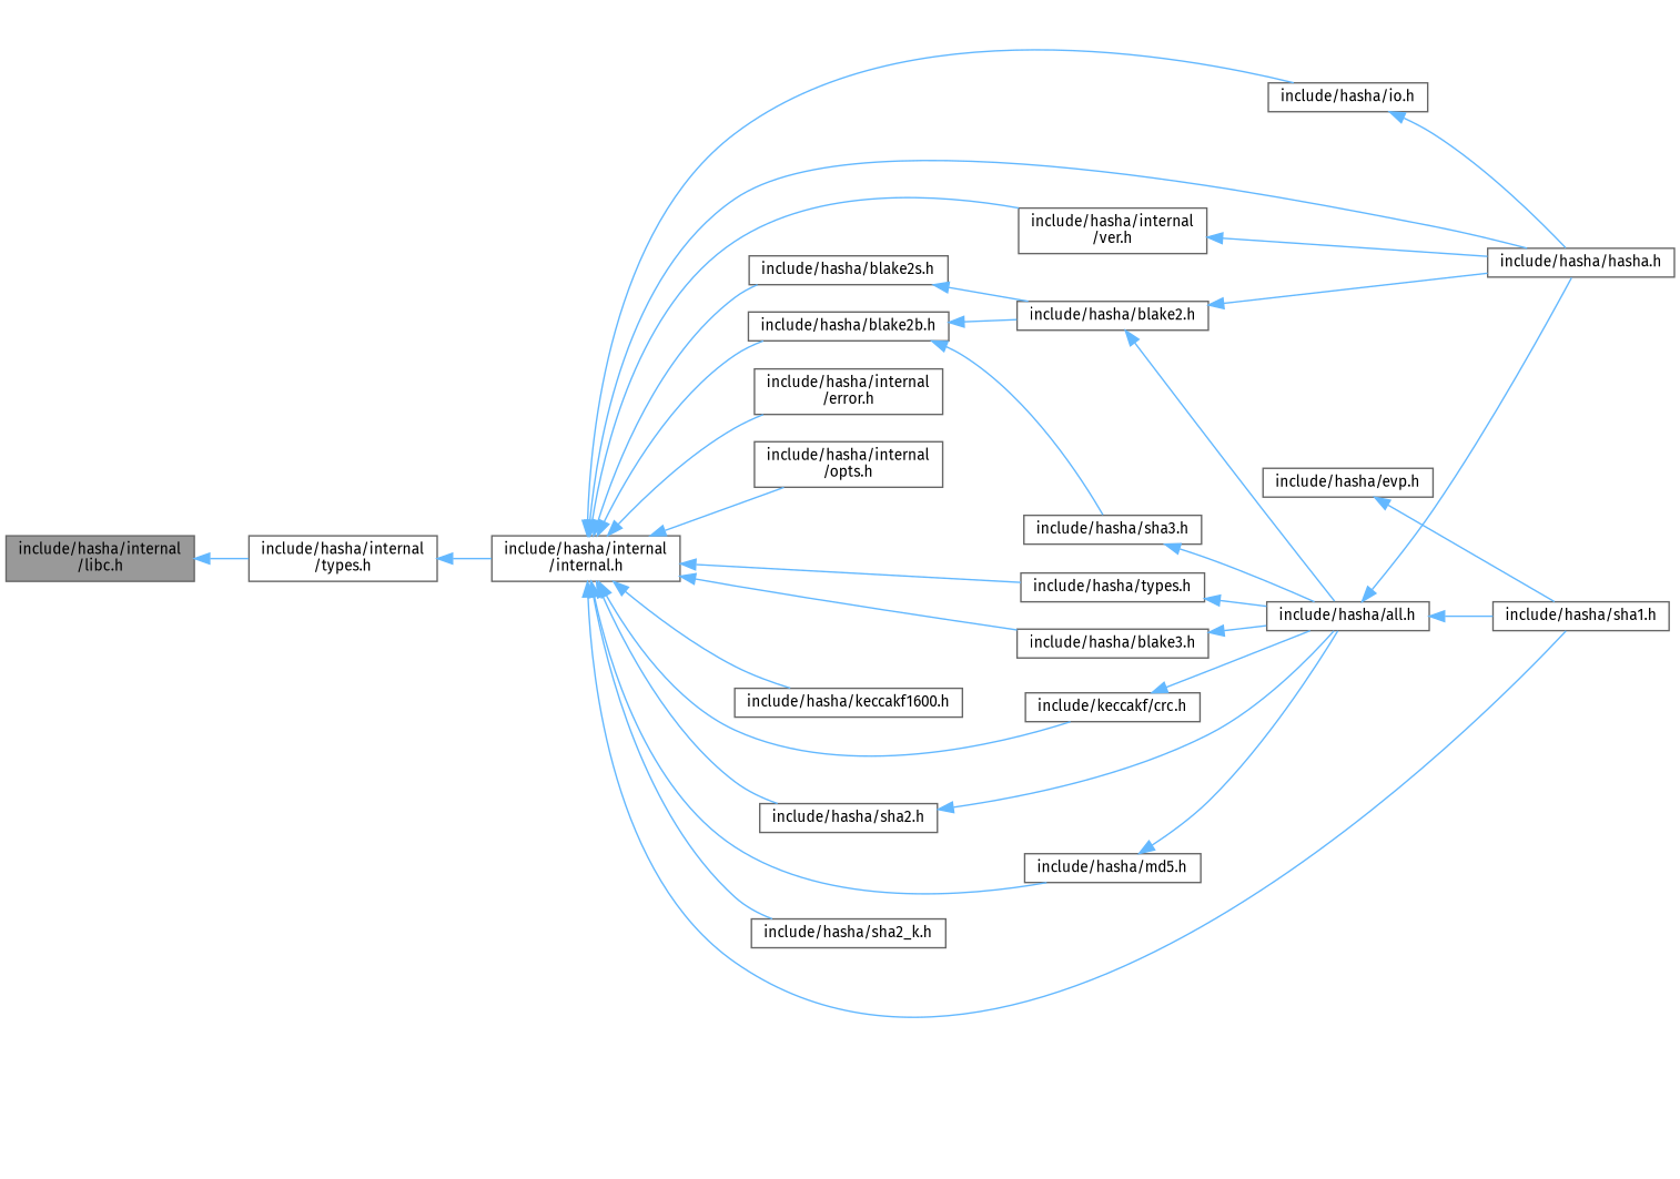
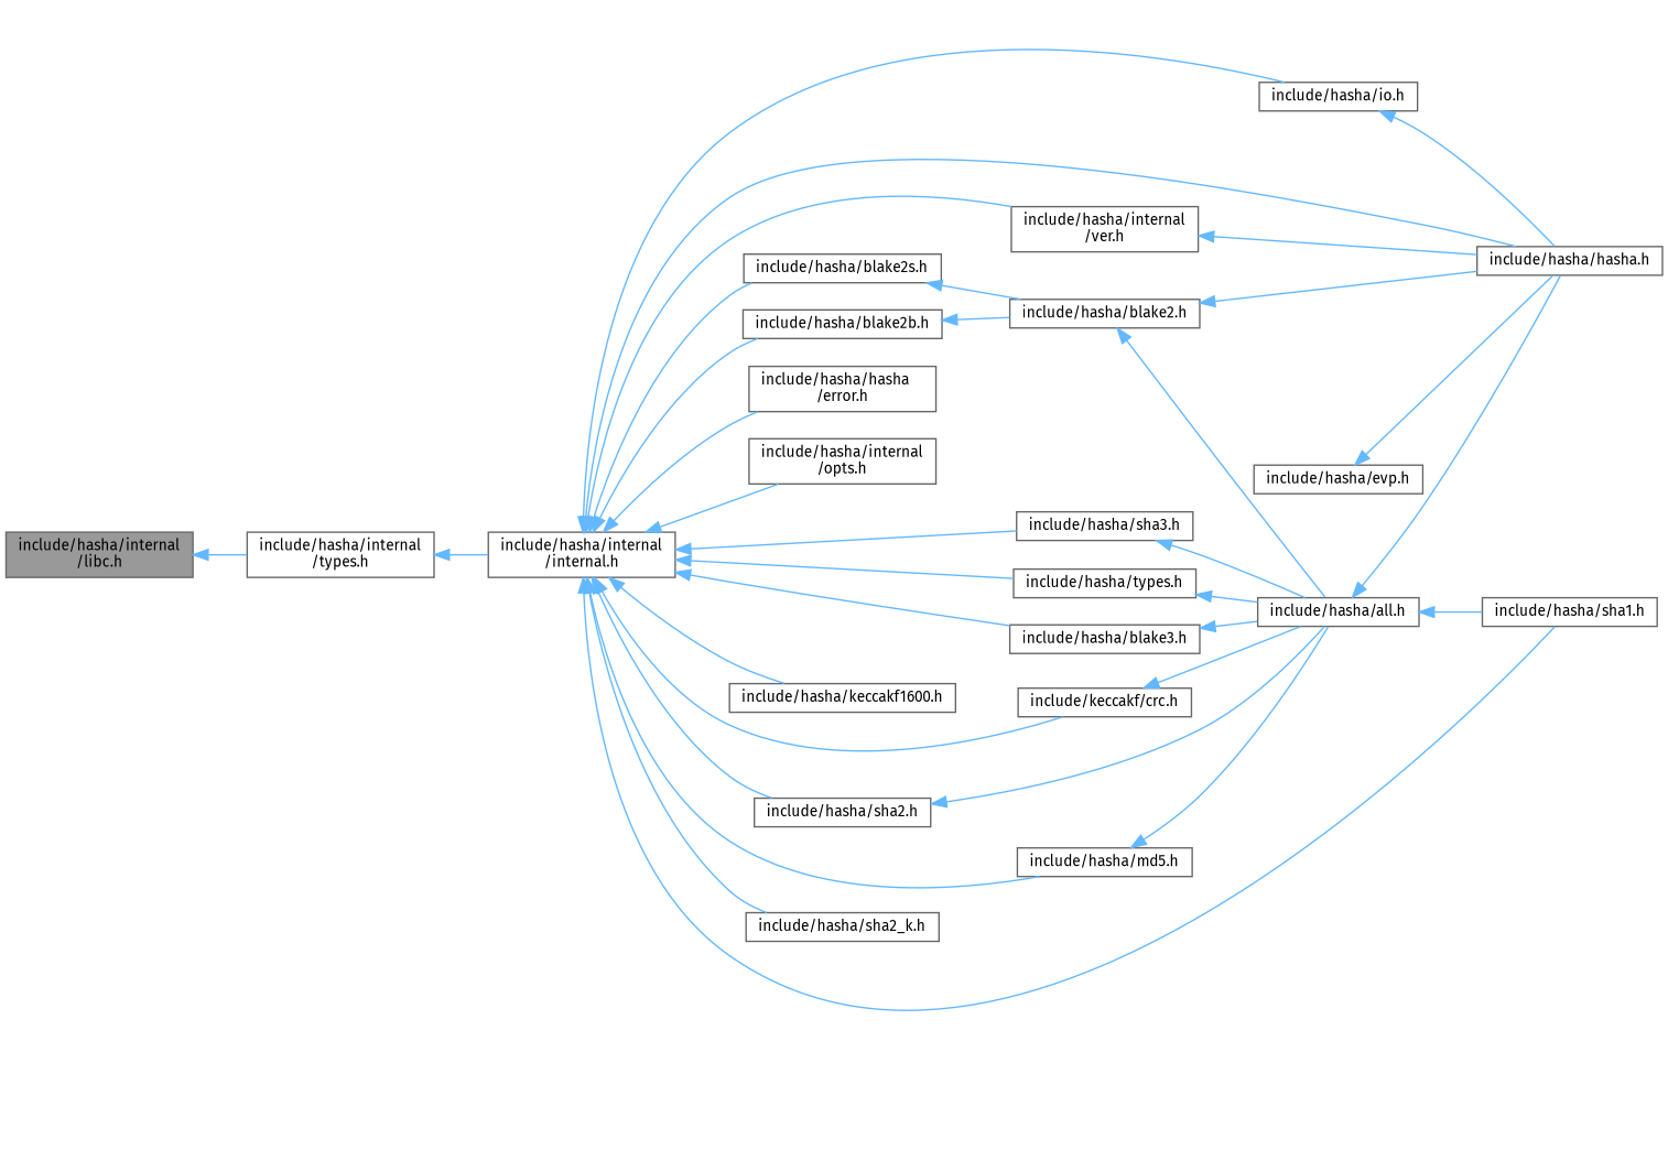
  digraph {
    fontname="Fira Sans"
    rankdir=LR
    node [color=grey40 fillcolor=white fontname="Fira Sans" fontsize=10 shape=box style=filled]
    edge [color=steelblue1 dir=back fontname="Fira Sans" fontsize=10 labelfontname=Helvetica labelfontsize=10 style=solid]
    n1 [color=gray40 fillcolor=grey60 fontcolor=black height=0.2 label="include/hasha/internal\l/libc.h" width=0.4]
    n2 [height=0.2 label="include/hasha/internal\l/types.h" width=0.4]
    n3 [height=0.2 label="include/hasha/internal\l/internal.h" width=0.4]
    n4 [height=0.2 label="include/hasha/blake2b.h" width=0.4]
    n5 [height=0.2 label="include/hasha/hasha.h" width=0.4]
    n6 [height=0.2 label="include/hasha/blake2s.h" width=0.4]
    n7 [height=0.2 label="include/hasha/blake3.h" width=0.4]
    n8 [height=0.2 label="include/keccakf/crc.h" width=0.4]
-   n9 [height=0.2 label="include/hasha/internal\l/error.h" width=0.4]
+   n9 [height=0.2 label="include/hasha/hasha\l/error.h" width=0.4]
    n10 [height=0.2 label="include/hasha/internal\l/opts.h" width=0.4]
    n11 [height=0.2 label="include/hasha/internal\l/ver.h" width=0.4]
    n12 [height=0.2 label="include/hasha/io.h" width=0.4]
    n13 [height=0.2 label="include/hasha/types.h" width=0.4]
    n14 [height=0.2 label="include/hasha/keccakf1600.h" width=0.4]
    n15 [height=0.2 label="include/hasha/md5.h" width=0.4]
    n16 [height=0.2 label="include/hasha/sha1.h" width=0.4]
    n17 [height=0.2 label="include/hasha/sha2.h" width=0.4]
    n18 [height=0.2 label="include/hasha/sha2_k.h" width=0.4]
    n19 [height=0.2 label="include/hasha/sha3.h" width=0.4]
    n20 [height=0.2 label="include/hasha/blake2.h" width=0.4]
    n21 [height=0.2 label="include/hasha/all.h" width=0.4]
    n22 [height=0.2 label="include/hasha/evp.h" width=0.4]
    n1 -> n2
    n2 -> n3
    n3 -> n4
    n3 -> n5
    n3 -> n6
    n3 -> n7
    n3 -> n8
    n3 -> n9
    n3 -> n10
    n3 -> n11
    n3 -> n12
    n3 -> n13
    n3 -> n14
    n3 -> n15
    n3 -> n16
    n3 -> n17
    n3 -> n18
-   n4 -> n19
+   n3 -> n19
    n4 -> n20
    n6 -> n20
    n7 -> n21
    n8 -> n21
    n11 -> n5
    n12 -> n5
    n13 -> n21
    n15 -> n21
    n17 -> n21
    n19 -> n21
    n20 -> n5
    n20 -> n21
    n21 -> n5
    n21 -> n16
-   n22 -> n16
+   n22 -> n5
  }
